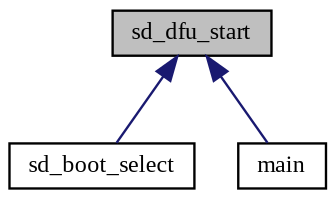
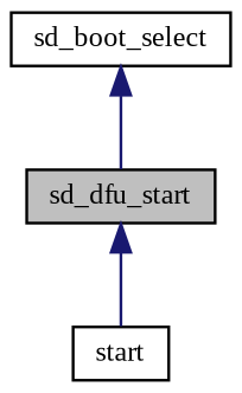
  digraph {
    fontname="Liberation Serif"
    rankdir=TB
    node [color=black fillcolor=white fontname="Liberation Serif" fontsize=10 shape=record style=filled]
    edge [color=midnightblue dir=back fontname="Liberation Serif" fontsize=10 labelfontname=Helvetica labelfontsize=10 style=solid]
    n1 [fillcolor=grey75 fontcolor=black height=0.2 label=sd_dfu_start width=0.4]
    n2 [height=0.2 label=sd_boot_select width=0.4]
-   n3 [height=0.2 label=main width=0.4]
-   n1 -> n2
+   n3 [height=0.2 label=start width=0.4]
+   n2 -> n1
    n1 -> n3
  }
